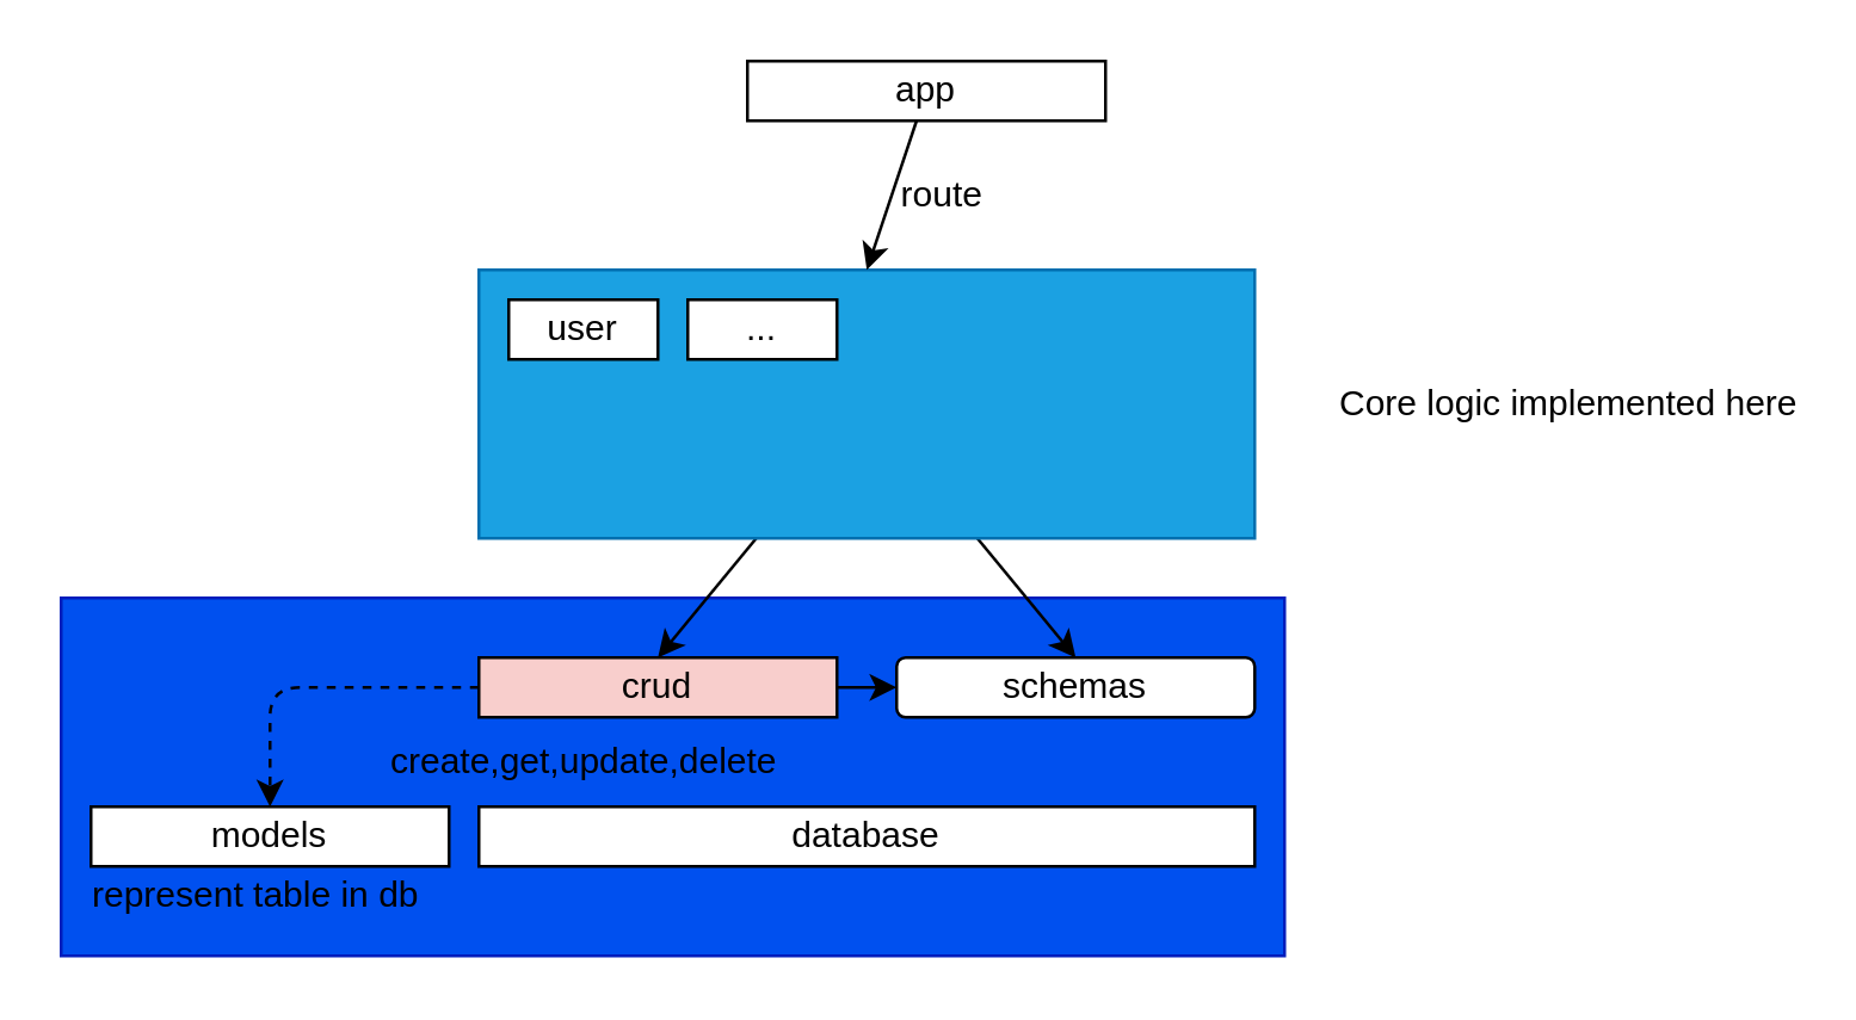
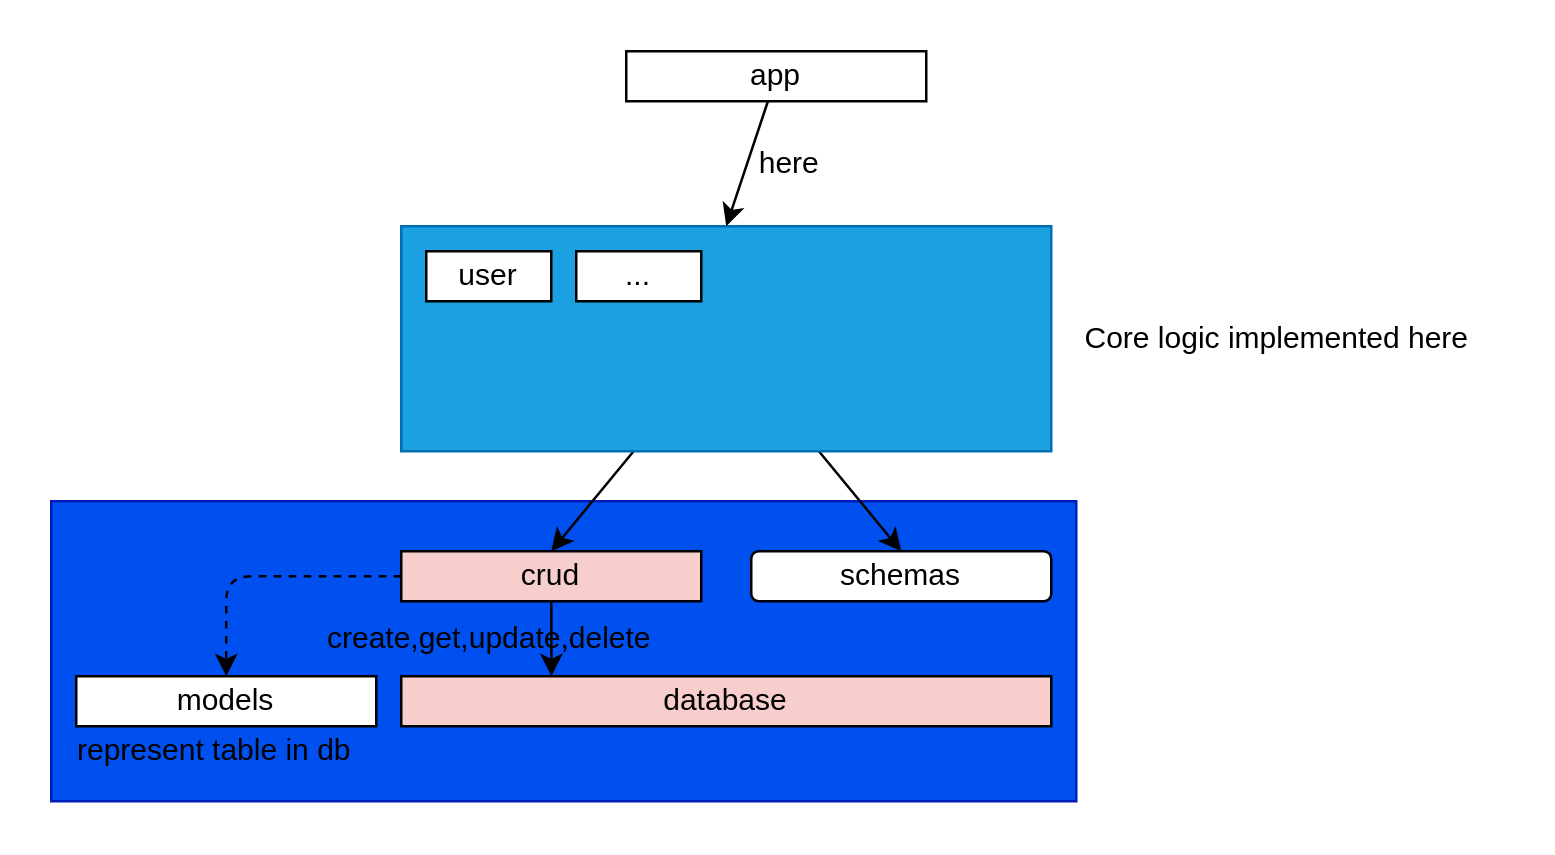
  <mxCell id="0" />
  <mxCell id="1" parent="0" />
  <mxCell id="2" value="" style="rounded=0;whiteSpace=wrap;html=1;fillColor=#0050ef;fontColor=#ffffff;strokeColor=#001DBC;" vertex="1" parent="1"><mxGeometry x="20" y="200" width="410" height="120" as="geometry" /></mxCell>
  <mxCell id="3" style="edgeStyle=none;html=1;entryX=0.5;entryY=0;entryDx=0;entryDy=0;" edge="1" parent="1" source="5" target="11"><mxGeometry relative="1" as="geometry" /></mxCell>
  <mxCell id="4" style="edgeStyle=none;html=1;entryX=0.5;entryY=0;entryDx=0;entryDy=0;" edge="1" parent="1" source="5" target="8"><mxGeometry relative="1" as="geometry" /></mxCell>
  <mxCell id="5" value="" style="rounded=0;whiteSpace=wrap;html=1;fillColor=#1ba1e2;fontColor=#ffffff;strokeColor=#006EAF;" vertex="1" parent="1"><mxGeometry x="160" y="90" width="260" height="90" as="geometry" /></mxCell>
- <mxCell id="6" value="database" style="rounded=0;whiteSpace=wrap;html=1;" vertex="1" parent="1"><mxGeometry x="160" y="270" width="260" height="20" as="geometry" /></mxCell>
+ <mxCell id="6" value="database" style="rounded=0;whiteSpace=wrap;html=1;fillColor=#f8cecc;" vertex="1" parent="1"><mxGeometry x="160" y="270" width="260" height="20" as="geometry" /></mxCell>
  <mxCell id="7" value="models" style="rounded=0;whiteSpace=wrap;html=1;" vertex="1" parent="1"><mxGeometry x="30" y="270" width="120" height="20" as="geometry" /></mxCell>
  <mxCell id="8" value="schemas" style="whiteSpace=wrap;html=1;rounded=1;" vertex="1" parent="1"><mxGeometry x="300" y="220" width="120" height="20" as="geometry" /></mxCell>
- <mxCell id="9" style="edgeStyle=none;html=1;" edge="1" parent="1" source="11" target="8"><mxGeometry relative="1" as="geometry" /></mxCell>
+ <mxCell id="9" style="edgeStyle=none;html=1;entryX=0.231;entryY=0;entryDx=0;entryDy=0;entryPerimeter=0;" edge="1" parent="1" source="11" target="6"><mxGeometry relative="1" as="geometry" /></mxCell>
  <mxCell id="10" style="edgeStyle=none;html=1;entryX=0.5;entryY=0;entryDx=0;entryDy=0;dashed=1;" edge="1" parent="1" source="11" target="7"><mxGeometry relative="1" as="geometry"><Array as="points"><mxPoint x="90" y="230" /></Array></mxGeometry></mxCell>
  <mxCell id="11" value="crud" style="rounded=0;whiteSpace=wrap;html=1;fillColor=#f8cecc;" vertex="1" parent="1"><mxGeometry x="160" y="220" width="120" height="20" as="geometry" /></mxCell>
  <mxCell id="12" value="user" style="rounded=0;whiteSpace=wrap;html=1;" vertex="1" parent="1"><mxGeometry x="170" y="100" width="50" height="20" as="geometry" /></mxCell>
  <mxCell id="13" style="edgeStyle=none;html=1;entryX=0.5;entryY=0;entryDx=0;entryDy=0;" edge="1" parent="1" source="14" target="5"><mxGeometry relative="1" as="geometry" /></mxCell>
  <mxCell id="14" value="app" style="rounded=0;whiteSpace=wrap;html=1;" vertex="1" parent="1"><mxGeometry x="250" y="20" width="120" height="20" as="geometry" /></mxCell>
  <mxCell id="15" value="create,get,update,delete" style="text;html=1;align=center;verticalAlign=middle;resizable=0;points=[];autosize=1;strokeColor=none;fillColor=none;" vertex="1" parent="1"><mxGeometry x="120" y="240" width="150" height="30" as="geometry" /></mxCell>
  <mxCell id="16" value="represent table in db" style="text;html=1;align=center;verticalAlign=middle;resizable=0;points=[];autosize=1;strokeColor=none;fillColor=none;" vertex="1" parent="1"><mxGeometry x="20" y="285" width="130" height="30" as="geometry" /></mxCell>
  <mxCell id="17" value="..." style="rounded=0;whiteSpace=wrap;html=1;" vertex="1" parent="1"><mxGeometry x="230" y="100" width="50" height="20" as="geometry" /></mxCell>
- <mxCell id="18" value="Core logic implemented here" style="text;html=1;align=center;verticalAlign=middle;resizable=0;points=[];autosize=1;strokeColor=none;fillColor=none;" vertex="1" parent="1"><mxGeometry x="435" y="120" width="180" height="30" as="geometry" /></mxCell>
- <mxCell id="19" value="route" style="text;html=1;align=center;verticalAlign=middle;resizable=0;points=[];autosize=1;strokeColor=none;fillColor=none;" vertex="1" parent="1"><mxGeometry x="290" y="50" width="50" height="30" as="geometry" /></mxCell>
+ <mxCell id="18" value="Core logic implemented here" style="text;html=1;align=center;verticalAlign=middle;resizable=0;points=[];autosize=1;strokeColor=none;fillColor=none;" vertex="1" parent="1"><mxGeometry x="420" y="120" width="180" height="30" as="geometry" /></mxCell>
+ <mxCell id="19" value="here" style="text;html=1;align=center;verticalAlign=middle;resizable=0;points=[];autosize=1;strokeColor=none;fillColor=none;" vertex="1" parent="1"><mxGeometry x="290" y="50" width="50" height="30" as="geometry" /></mxCell>
